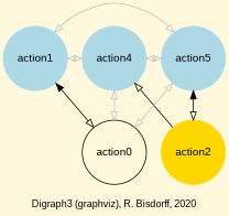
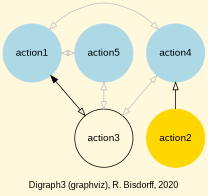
  digraph {
    bgcolor=cornsilk
    fontname="Liberation Sans"
    fontsize=12
    label="\nDigraph3 (graphviz), R. Bisdorff, 2020"
    node [color=lightblue fontname="Liberation Sans" shape=circle style=filled]
    edge [arrowhead=empty color=grey dir=both fontname="Liberation Sans" arrowtail=empty]
    n1 [color=gold label=action2]
    n2 [label=action1]
    n3 [label=action4]
    n4 [label=action5]
-   n5 [label=action0 color="" style=""]
+   n5 [label=action3 color="" style=""]
    subgraph sub_1 {
      rank=max
      n1
    }
    subgraph sub_2 {
      rank=min
      n2
      n3
      n4
    }
    n1 -> n3 [color=black dir=forward arrowtail=""]
-   n1 -> n4 [arrowhead=normal color=black]
    n2 -> n3
    n2 -> n4
    n2 -> n5 [arrowtail=normal color=black]
-   n3 -> n4
    n5 -> n3
    n5 -> n4
  }
